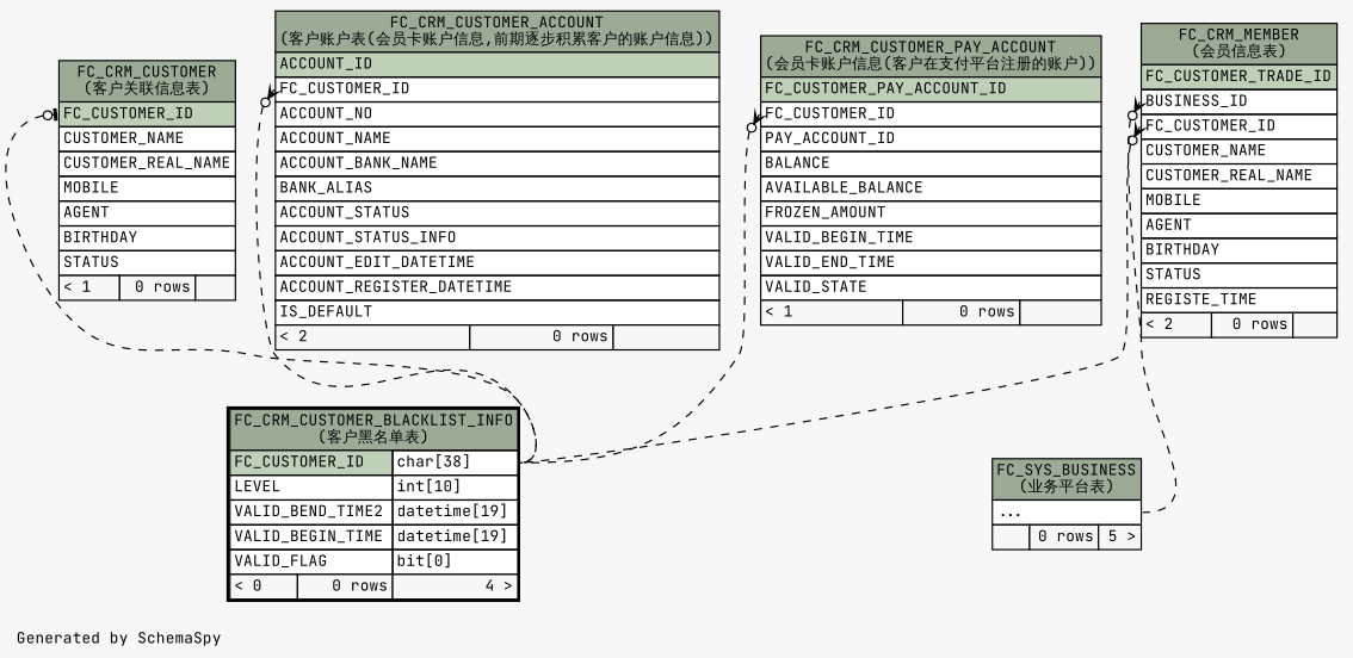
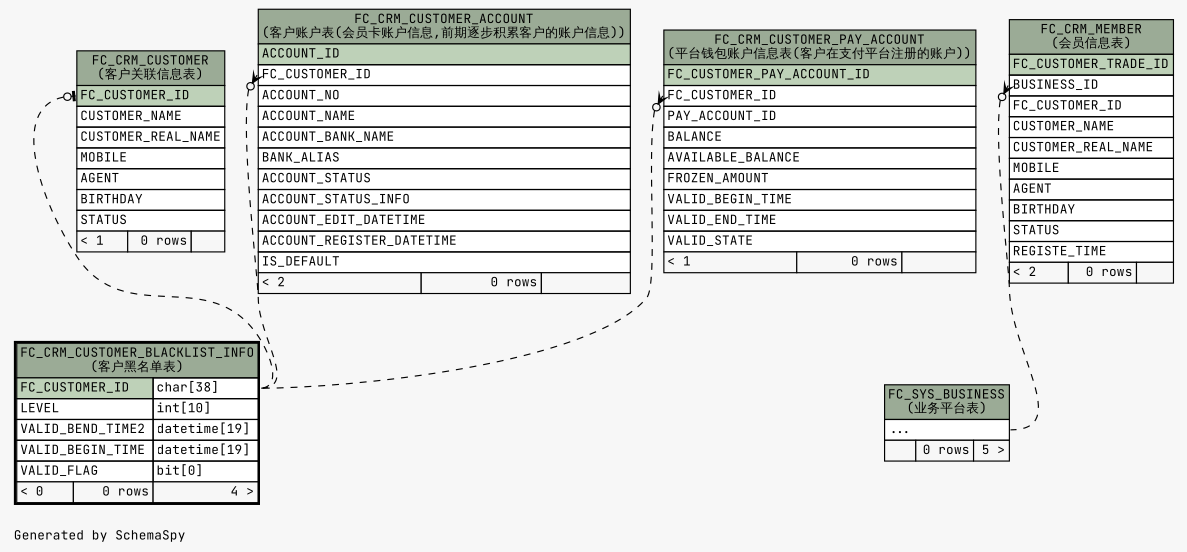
  digraph {
    bgcolor="#f7f7f7"
    fontname="JetBrains Mono"
    fontsize=11
    label="\nGenerated by SchemaSpy"
    labeljust=l
    nodesep=0.18
    rankdir=TB
    ranksep=0.46
    node [fontname="JetBrains Mono" fontsize=11 shape=plaintext]
    edge [arrowhead=none arrowsize=0.8 arrowtail=crowodot dir=back fontname="JetBrains Mono" headport="FC_CUSTOMER_ID.type:e" style=dashed tailport="FC_CUSTOMER_ID:w"]
    n1 [label=<     <TABLE BORDER="0" CELLBORDER="1" CELLSPACING="0" BGCOLOR="#ffffff">       <TR><TD COLSPAN="3" BGCOLOR="#9bab96" ALIGN="CENTER">FC_CRM_CUSTOMER<br/>(客户关联信息表)</TD></TR>       <TR><TD PORT="FC_CUSTOMER_ID" COLSPAN="3" BGCOLOR="#bed1b8" ALIGN="LEFT">FC_CUSTOMER_ID</TD></TR>       <TR><TD PORT="CUSTOMER_NAME" COLSPAN="3" ALIGN="LEFT">CUSTOMER_NAME</TD></TR>       <TR><TD PORT="CUSTOMER_REAL_NAME" COLSPAN="3" ALIGN="LEFT">CUSTOMER_REAL_NAME</TD></TR>       <TR><TD PORT="MOBILE" COLSPAN="3" ALIGN="LEFT">MOBILE</TD></TR>       <TR><TD PORT="AGENT" COLSPAN="3" ALIGN="LEFT">AGENT</TD></TR>       <TR><TD PORT="BIRTHDAY" COLSPAN="3" ALIGN="LEFT">BIRTHDAY</TD></TR>       <TR><TD PORT="STATUS" COLSPAN="3" ALIGN="LEFT">STATUS</TD></TR>       <TR><TD ALIGN="LEFT" BGCOLOR="#f7f7f7">&lt; 1</TD><TD ALIGN="RIGHT" BGCOLOR="#f7f7f7">0 rows</TD><TD ALIGN="RIGHT" BGCOLOR="#f7f7f7">  </TD></TR>     </TABLE>>]
    n2 [label=<     <TABLE BORDER="2" CELLBORDER="1" CELLSPACING="0" BGCOLOR="#ffffff">       <TR><TD COLSPAN="3" BGCOLOR="#9bab96" ALIGN="CENTER">FC_CRM_CUSTOMER_BLACKLIST_INFO<br/>(客户黑名单表)</TD></TR>       <TR><TD PORT="FC_CUSTOMER_ID" COLSPAN="2" BGCOLOR="#bed1b8" ALIGN="LEFT">FC_CUSTOMER_ID</TD><TD PORT="FC_CUSTOMER_ID.type" ALIGN="LEFT">char[38]</TD></TR>       <TR><TD PORT="LEVEL" COLSPAN="2" ALIGN="LEFT">LEVEL</TD><TD PORT="LEVEL.type" ALIGN="LEFT">int[10]</TD></TR>       <TR><TD PORT="VALID_BEND_TIME2" COLSPAN="2" ALIGN="LEFT">VALID_BEND_TIME2</TD><TD PORT="VALID_BEND_TIME2.type" ALIGN="LEFT">datetime[19]</TD></TR>       <TR><TD PORT="VALID_BEGIN_TIME" COLSPAN="2" ALIGN="LEFT">VALID_BEGIN_TIME</TD><TD PORT="VALID_BEGIN_TIME.type" ALIGN="LEFT">datetime[19]</TD></TR>       <TR><TD PORT="VALID_FLAG" COLSPAN="2" ALIGN="LEFT">VALID_FLAG</TD><TD PORT="VALID_FLAG.type" ALIGN="LEFT">bit[0]</TD></TR>       <TR><TD ALIGN="LEFT" BGCOLOR="#f7f7f7">&lt; 0</TD><TD ALIGN="RIGHT" BGCOLOR="#f7f7f7">0 rows</TD><TD ALIGN="RIGHT" BGCOLOR="#f7f7f7">4 &gt;</TD></TR>     </TABLE>>]
    n3 [label=<     <TABLE BORDER="0" CELLBORDER="1" CELLSPACING="0" BGCOLOR="#ffffff">       <TR><TD COLSPAN="3" BGCOLOR="#9bab96" ALIGN="CENTER">FC_CRM_CUSTOMER_ACCOUNT<br/>(客户账户表(会员卡账户信息,前期逐步积累客户的账户信息))</TD></TR>       <TR><TD PORT="ACCOUNT_ID" COLSPAN="3" BGCOLOR="#bed1b8" ALIGN="LEFT">ACCOUNT_ID</TD></TR>       <TR><TD PORT="FC_CUSTOMER_ID" COLSPAN="3" ALIGN="LEFT">FC_CUSTOMER_ID</TD></TR>       <TR><TD PORT="ACCOUNT_NO" COLSPAN="3" ALIGN="LEFT">ACCOUNT_NO</TD></TR>       <TR><TD PORT="ACCOUNT_NAME" COLSPAN="3" ALIGN="LEFT">ACCOUNT_NAME</TD></TR>       <TR><TD PORT="ACCOUNT_BANK_NAME" COLSPAN="3" ALIGN="LEFT">ACCOUNT_BANK_NAME</TD></TR>       <TR><TD PORT="BANK_ALIAS" COLSPAN="3" ALIGN="LEFT">BANK_ALIAS</TD></TR>       <TR><TD PORT="ACCOUNT_STATUS" COLSPAN="3" ALIGN="LEFT">ACCOUNT_STATUS</TD></TR>       <TR><TD PORT="ACCOUNT_STATUS_INFO" COLSPAN="3" ALIGN="LEFT">ACCOUNT_STATUS_INFO</TD></TR>       <TR><TD PORT="ACCOUNT_EDIT_DATETIME" COLSPAN="3" ALIGN="LEFT">ACCOUNT_EDIT_DATETIME</TD></TR>       <TR><TD PORT="ACCOUNT_REGISTER_DATETIME" COLSPAN="3" ALIGN="LEFT">ACCOUNT_REGISTER_DATETIME</TD></TR>       <TR><TD PORT="IS_DEFAULT" COLSPAN="3" ALIGN="LEFT">IS_DEFAULT</TD></TR>       <TR><TD ALIGN="LEFT" BGCOLOR="#f7f7f7">&lt; 2</TD><TD ALIGN="RIGHT" BGCOLOR="#f7f7f7">0 rows</TD><TD ALIGN="RIGHT" BGCOLOR="#f7f7f7">  </TD></TR>     </TABLE>>]
-   n4 [label=<     <TABLE BORDER="0" CELLBORDER="1" CELLSPACING="0" BGCOLOR="#ffffff">       <TR><TD COLSPAN="3" BGCOLOR="#9bab96" ALIGN="CENTER">FC_CRM_CUSTOMER_PAY_ACCOUNT<br/>(会员卡账户信息(客户在支付平台注册的账户))</TD></TR>       <TR><TD PORT="FC_CUSTOMER_PAY_ACCOUNT_ID" COLSPAN="3" BGCOLOR="#bed1b8" ALIGN="LEFT">FC_CUSTOMER_PAY_ACCOUNT_ID</TD></TR>       <TR><TD PORT="FC_CUSTOMER_ID" COLSPAN="3" ALIGN="LEFT">FC_CUSTOMER_ID</TD></TR>       <TR><TD PORT="PAY_ACCOUNT_ID" COLSPAN="3" ALIGN="LEFT">PAY_ACCOUNT_ID</TD></TR>       <TR><TD PORT="BALANCE" COLSPAN="3" ALIGN="LEFT">BALANCE</TD></TR>       <TR><TD PORT="AVAILABLE_BALANCE" COLSPAN="3" ALIGN="LEFT">AVAILABLE_BALANCE</TD></TR>       <TR><TD PORT="FROZEN_AMOUNT" COLSPAN="3" ALIGN="LEFT">FROZEN_AMOUNT</TD></TR>       <TR><TD PORT="VALID_BEGIN_TIME" COLSPAN="3" ALIGN="LEFT">VALID_BEGIN_TIME</TD></TR>       <TR><TD PORT="VALID_END_TIME" COLSPAN="3" ALIGN="LEFT">VALID_END_TIME</TD></TR>       <TR><TD PORT="VALID_STATE" COLSPAN="3" ALIGN="LEFT">VALID_STATE</TD></TR>       <TR><TD ALIGN="LEFT" BGCOLOR="#f7f7f7">&lt; 1</TD><TD ALIGN="RIGHT" BGCOLOR="#f7f7f7">0 rows</TD><TD ALIGN="RIGHT" BGCOLOR="#f7f7f7">  </TD></TR>     </TABLE>>]
+   n4 [label=<     <TABLE BORDER="0" CELLBORDER="1" CELLSPACING="0" BGCOLOR="#ffffff">       <TR><TD COLSPAN="3" BGCOLOR="#9bab96" ALIGN="CENTER">FC_CRM_CUSTOMER_PAY_ACCOUNT<br/>(平台钱包账户信息表(客户在支付平台注册的账户))</TD></TR>       <TR><TD PORT="FC_CUSTOMER_PAY_ACCOUNT_ID" COLSPAN="3" BGCOLOR="#bed1b8" ALIGN="LEFT">FC_CUSTOMER_PAY_ACCOUNT_ID</TD></TR>       <TR><TD PORT="FC_CUSTOMER_ID" COLSPAN="3" ALIGN="LEFT">FC_CUSTOMER_ID</TD></TR>       <TR><TD PORT="PAY_ACCOUNT_ID" COLSPAN="3" ALIGN="LEFT">PAY_ACCOUNT_ID</TD></TR>       <TR><TD PORT="BALANCE" COLSPAN="3" ALIGN="LEFT">BALANCE</TD></TR>       <TR><TD PORT="AVAILABLE_BALANCE" COLSPAN="3" ALIGN="LEFT">AVAILABLE_BALANCE</TD></TR>       <TR><TD PORT="FROZEN_AMOUNT" COLSPAN="3" ALIGN="LEFT">FROZEN_AMOUNT</TD></TR>       <TR><TD PORT="VALID_BEGIN_TIME" COLSPAN="3" ALIGN="LEFT">VALID_BEGIN_TIME</TD></TR>       <TR><TD PORT="VALID_END_TIME" COLSPAN="3" ALIGN="LEFT">VALID_END_TIME</TD></TR>       <TR><TD PORT="VALID_STATE" COLSPAN="3" ALIGN="LEFT">VALID_STATE</TD></TR>       <TR><TD ALIGN="LEFT" BGCOLOR="#f7f7f7">&lt; 1</TD><TD ALIGN="RIGHT" BGCOLOR="#f7f7f7">0 rows</TD><TD ALIGN="RIGHT" BGCOLOR="#f7f7f7">  </TD></TR>     </TABLE>>]
    n5 [label=<     <TABLE BORDER="0" CELLBORDER="1" CELLSPACING="0" BGCOLOR="#ffffff">       <TR><TD COLSPAN="3" BGCOLOR="#9bab96" ALIGN="CENTER">FC_CRM_MEMBER<br/>(会员信息表)</TD></TR>       <TR><TD PORT="FC_CUSTOMER_TRADE_ID" COLSPAN="3" BGCOLOR="#bed1b8" ALIGN="LEFT">FC_CUSTOMER_TRADE_ID</TD></TR>       <TR><TD PORT="BUSINESS_ID" COLSPAN="3" ALIGN="LEFT">BUSINESS_ID</TD></TR>       <TR><TD PORT="FC_CUSTOMER_ID" COLSPAN="3" ALIGN="LEFT">FC_CUSTOMER_ID</TD></TR>       <TR><TD PORT="CUSTOMER_NAME" COLSPAN="3" ALIGN="LEFT">CUSTOMER_NAME</TD></TR>       <TR><TD PORT="CUSTOMER_REAL_NAME" COLSPAN="3" ALIGN="LEFT">CUSTOMER_REAL_NAME</TD></TR>       <TR><TD PORT="MOBILE" COLSPAN="3" ALIGN="LEFT">MOBILE</TD></TR>       <TR><TD PORT="AGENT" COLSPAN="3" ALIGN="LEFT">AGENT</TD></TR>       <TR><TD PORT="BIRTHDAY" COLSPAN="3" ALIGN="LEFT">BIRTHDAY</TD></TR>       <TR><TD PORT="STATUS" COLSPAN="3" ALIGN="LEFT">STATUS</TD></TR>       <TR><TD PORT="REGISTE_TIME" COLSPAN="3" ALIGN="LEFT">REGISTE_TIME</TD></TR>       <TR><TD ALIGN="LEFT" BGCOLOR="#f7f7f7">&lt; 2</TD><TD ALIGN="RIGHT" BGCOLOR="#f7f7f7">0 rows</TD><TD ALIGN="RIGHT" BGCOLOR="#f7f7f7">  </TD></TR>     </TABLE>>]
    n6 [label=<     <TABLE BORDER="0" CELLBORDER="1" CELLSPACING="0" BGCOLOR="#ffffff">       <TR><TD COLSPAN="3" BGCOLOR="#9bab96" ALIGN="CENTER">FC_SYS_BUSINESS<br/>(业务平台表)</TD></TR>       <TR><TD PORT="elipses" COLSPAN="3" ALIGN="LEFT">...</TD></TR>       <TR><TD ALIGN="LEFT" BGCOLOR="#f7f7f7">  </TD><TD ALIGN="RIGHT" BGCOLOR="#f7f7f7">0 rows</TD><TD ALIGN="RIGHT" BGCOLOR="#f7f7f7">5 &gt;</TD></TR>     </TABLE>>]
    n1 -> n2 [arrowtail=teeodot]
    n3 -> n2
    n4 -> n2
-   n5 -> n2
    n5 -> n6 [headport="elipses:e" tailport="BUSINESS_ID:w"]
  }
